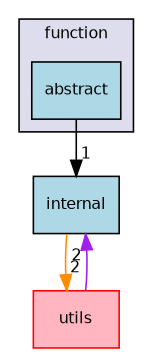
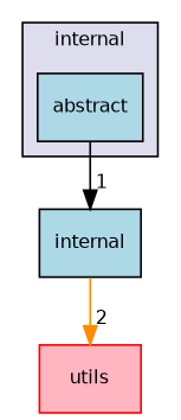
  digraph {
    compound=true
    node [fillcolor=lightblue fontname=Helvetica fontsize=10 shape=box style=filled]
    edge [headlabel=2 labeldistance=1.5 labelfontname=Helvetica labelfontsize=10]
    n1 [label=abstract pencolor=black]
    n2 [label=internal]
    n3 [color=red fillcolor=lightpink label=utils]
    subgraph cluster_1 {
      bgcolor="#ddddee"
      fontname=Helvetica
      fontsize=10
-     label=function
+     label=internal
      pencolor=black
      n1
    }
    n1 -> n2 [color=black headlabel=1]
    n2 -> n3 [color=darkorange]
-   n3 -> n2 [color=purple]
  }
